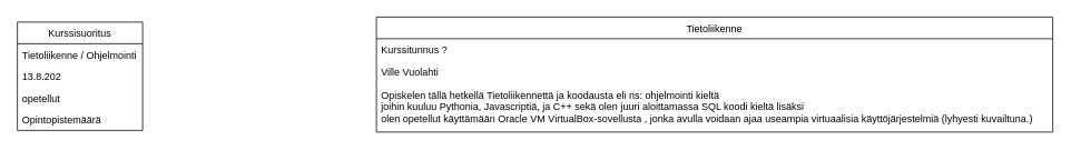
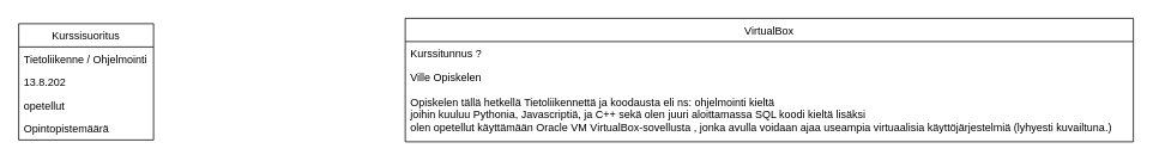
  <mxCell id="0" />
  <mxCell id="1" parent="0" />
- <mxCell id="2" value="Tietoliikenne" style="swimlane;fontStyle=0;childLayout=stackLayout;horizontal=1;startSize=26;fillColor=none;horizontalStack=0;resizeParent=1;resizeParentMax=0;resizeLast=0;collapsible=1;marginBottom=0;" vertex="1" parent="1"><mxGeometry x="450" y="20" width="810" height="138" as="geometry" /></mxCell>
+ <mxCell id="2" value="VirtualBox" style="swimlane;fontStyle=0;childLayout=stackLayout;horizontal=1;startSize=26;fillColor=none;horizontalStack=0;resizeParent=1;resizeParentMax=0;resizeLast=0;collapsible=1;marginBottom=0;" vertex="1" parent="1"><mxGeometry x="450" y="20" width="810" height="138" as="geometry" /></mxCell>
  <mxCell id="3" value="Kurssitunnus ? " style="text;strokeColor=none;fillColor=none;align=left;verticalAlign=top;spacingLeft=4;spacingRight=4;overflow=hidden;rotatable=0;points=[[0,0.5],[1,0.5]];portConstraint=eastwest;" vertex="1" parent="2"><mxGeometry y="26" width="810" height="26" as="geometry" /></mxCell>
- <mxCell id="4" value="Ville Vuolahti " style="text;strokeColor=none;fillColor=none;align=left;verticalAlign=top;spacingLeft=4;spacingRight=4;overflow=hidden;rotatable=0;points=[[0,0.5],[1,0.5]];portConstraint=eastwest;" vertex="1" parent="2"><mxGeometry y="52" width="810" height="28" as="geometry" /></mxCell>
+ <mxCell id="4" value="Ville Opiskelen " style="text;strokeColor=none;fillColor=none;align=left;verticalAlign=top;spacingLeft=4;spacingRight=4;overflow=hidden;rotatable=0;points=[[0,0.5],[1,0.5]];portConstraint=eastwest;" vertex="1" parent="2"><mxGeometry y="52" width="810" height="28" as="geometry" /></mxCell>
  <mxCell id="5" value="Opiskelen tällä hetkellä Tietoliikennettä ja koodausta eli ns: ohjelmointi kieltä&#10;joihin kuuluu Pythonia, Javascriptiä, ja C++ sekä olen juuri aloittamassa SQL koodi kieltä lisäksi &#10;olen opetellut käyttämään Oracle VM VirtualBox-sovellusta , jonka avulla voidaan ajaa useampia virtuaalisia käyttöjärjestelmiä (lyhyesti kuvailtuna.)" style="text;strokeColor=none;fillColor=none;align=left;verticalAlign=top;spacingLeft=4;spacingRight=4;overflow=hidden;rotatable=0;points=[[0,0.5],[1,0.5]];portConstraint=eastwest;" vertex="1" parent="2"><mxGeometry y="80" width="810" height="58" as="geometry" /></mxCell>
  <mxCell id="6" value="Kurssisuoritus" style="swimlane;fontStyle=0;childLayout=stackLayout;horizontal=1;startSize=26;fillColor=none;horizontalStack=0;resizeParent=1;resizeParentMax=0;resizeLast=0;collapsible=1;marginBottom=0;" vertex="1" parent="1"><mxGeometry x="20" y="26" width="150" height="130" as="geometry" /></mxCell>
  <mxCell id="7" value="Tietoliikenne / Ohjelmointi" style="text;strokeColor=none;fillColor=none;align=left;verticalAlign=top;spacingLeft=4;spacingRight=4;overflow=hidden;rotatable=0;points=[[0,0.5],[1,0.5]];portConstraint=eastwest;" vertex="1" parent="6"><mxGeometry y="26" width="150" height="26" as="geometry" /></mxCell>
  <mxCell id="8" value="13.8.202" style="text;strokeColor=none;fillColor=none;align=left;verticalAlign=top;spacingLeft=4;spacingRight=4;overflow=hidden;rotatable=0;points=[[0,0.5],[1,0.5]];portConstraint=eastwest;" vertex="1" parent="6"><mxGeometry y="52" width="150" height="26" as="geometry" /></mxCell>
  <mxCell id="9" value="opetellut" style="text;strokeColor=none;fillColor=none;align=left;verticalAlign=top;spacingLeft=4;spacingRight=4;overflow=hidden;rotatable=0;points=[[0,0.5],[1,0.5]];portConstraint=eastwest;" vertex="1" parent="6"><mxGeometry y="78" width="150" height="26" as="geometry" /></mxCell>
  <mxCell id="10" value="Opintopistemäärä" style="text;strokeColor=none;fillColor=none;align=left;verticalAlign=top;spacingLeft=4;spacingRight=4;overflow=hidden;rotatable=0;points=[[0,0.5],[1,0.5]];portConstraint=eastwest;" vertex="1" parent="6"><mxGeometry y="104" width="150" height="26" as="geometry" /></mxCell>
